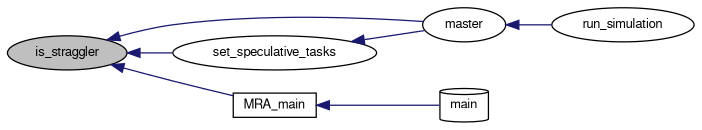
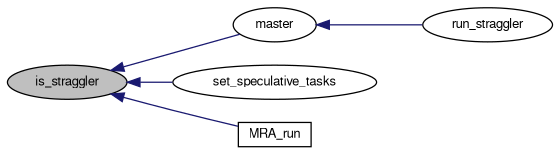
  digraph {
    rankdir=LR
    node [color=black fillcolor=white fontname=FreeSans fontsize=10 shape=ellipse style=filled]
    edge [color=midnightblue dir=back fontname=FreeSans fontsize=10 labelfontname=FreeSans labelfontsize=10 style=solid]
    n1 [fillcolor=grey75 fontcolor=black height=0.2 label=is_straggler width=0.4]
    n2 [height=0.2 label=master width=0.4]
    n3 [height=0.2 label=set_speculative_tasks width=0.4]
-   n4 [height=0.2 label=MRA_main shape=box width=0.4]
-   n5 [height=0.2 label=run_simulation width=0.4]
-   n6 [height=0.2 label=main shape=cylinder width=0.4]
+   n4 [height=0.2 label=MRA_run shape=box width=0.4]
+   n5 [height=0.2 label=run_straggler width=0.4]
    n1 -> n2
    n1 -> n3
    n1 -> n4
    n2 -> n5
-   n3 -> n2
-   n4 -> n6
  }
